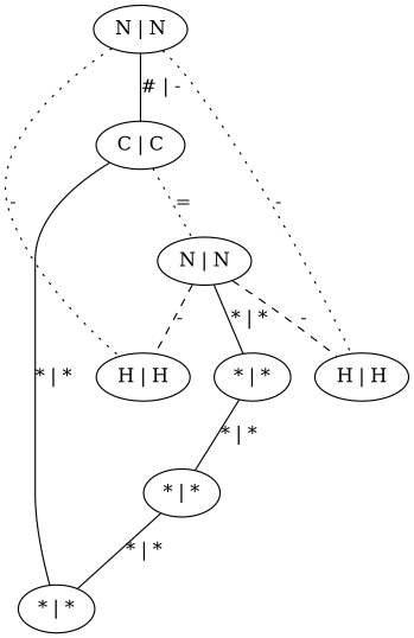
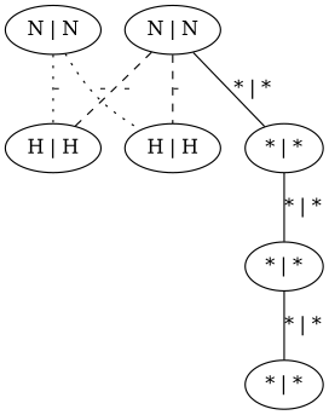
  graph {
    n1 [label="N | N"]
-   n2 [label="C | C"]
    n3 [label="H | H"]
    n4 [label="H | H"]
    n5 [label="N | N"]
    n6 [label="* | *"]
    n7 [label="* | *"]
    n8 [label="* | *"]
-   n1 -- n2 [label="# | -"]
    n1 -- n3 [label="-" style=dotted]
    n1 -- n4 [label="-" style=dotted]
-   n2 -- n5 [label="=" style=dotted]
-   n2 -- n6 [label="* | *"]
    n5 -- n3 [label="-" style=dashed]
    n5 -- n4 [label="-" style=dashed]
    n5 -- n7 [label="* | *"]
    n7 -- n8 [label="* | *"]
    n8 -- n6 [label="* | *"]
  }
